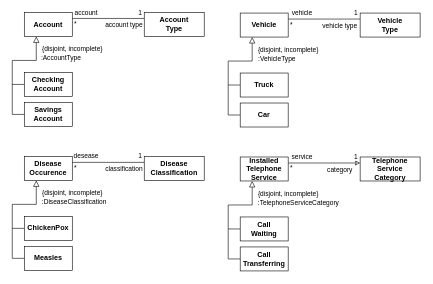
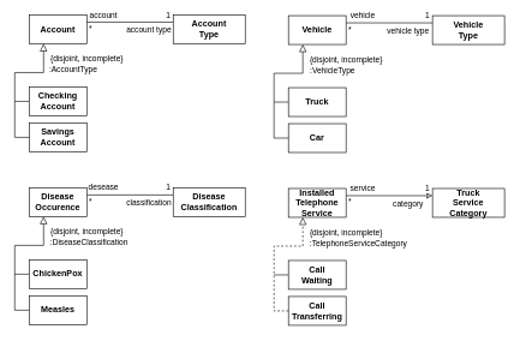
  <mxCell id="0" />
  <mxCell id="1" parent="0" />
  <mxCell id="2" style="edgeStyle=orthogonalEdgeStyle;rounded=0;orthogonalLoop=1;jettySize=auto;html=1;exitX=1;exitY=0.25;exitDx=0;exitDy=0;entryX=0;entryY=0.25;entryDx=0;entryDy=0;endArrow=none;endFill=0;" edge="1" parent="1" source="7" target="11"><mxGeometry relative="1" as="geometry" /></mxCell>
  <mxCell id="3" value="account" style="edgeLabel;html=1;align=center;verticalAlign=middle;resizable=0;points=[];" vertex="1" connectable="0" parent="2"><mxGeometry x="-0.486" y="-1" relative="1" as="geometry"><mxPoint x="-9" y="-12" as="offset" /></mxGeometry></mxCell>
  <mxCell id="4" value="1" style="edgeLabel;html=1;align=center;verticalAlign=middle;resizable=0;points=[];" vertex="1" connectable="0" parent="2"><mxGeometry x="0.414" y="1" relative="1" as="geometry"><mxPoint x="27" y="-10" as="offset" /></mxGeometry></mxCell>
  <mxCell id="5" value="account type" style="edgeLabel;html=1;align=center;verticalAlign=middle;resizable=0;points=[];" vertex="1" connectable="0" parent="2"><mxGeometry x="0.486" relative="1" as="geometry"><mxPoint x="-4" y="10" as="offset" /></mxGeometry></mxCell>
  <mxCell id="6" value="*" style="edgeLabel;html=1;align=center;verticalAlign=middle;resizable=0;points=[];" vertex="1" connectable="0" parent="2"><mxGeometry x="-0.671" y="2" relative="1" as="geometry"><mxPoint x="-16" y="10" as="offset" /></mxGeometry></mxCell>
  <mxCell id="7" value="&lt;b&gt;Account&lt;/b&gt;" style="fontStyle=0;html=1;whiteSpace=wrap;" parent="1" vertex="1"><mxGeometry x="40" y="20" width="80" height="40" as="geometry" /></mxCell>
  <mxCell id="8" value="&lt;b&gt;Savings&lt;br&gt;Account&lt;br&gt;&lt;/b&gt;" style="fontStyle=0;html=1;whiteSpace=wrap;" parent="1" vertex="1"><mxGeometry x="40" y="170" width="80" height="40" as="geometry" /></mxCell>
  <mxCell id="9" style="edgeStyle=orthogonalEdgeStyle;rounded=0;orthogonalLoop=1;jettySize=auto;html=1;exitX=0;exitY=0.5;exitDx=0;exitDy=0;endArrow=none;endFill=0;" edge="1" parent="1" source="10"><mxGeometry relative="1" as="geometry"><mxPoint x="20" y="140" as="targetPoint" /></mxGeometry></mxCell>
  <mxCell id="10" value="&lt;b&gt;Checking&lt;br&gt;Account&lt;br&gt;&lt;/b&gt;" style="fontStyle=0;html=1;whiteSpace=wrap;" parent="1" vertex="1"><mxGeometry x="40" y="120" width="80" height="40" as="geometry" /></mxCell>
  <mxCell id="11" value="&lt;b&gt;Account&lt;br&gt;Type&lt;br&gt;&lt;/b&gt;" style="fontStyle=0;html=1;whiteSpace=wrap;" vertex="1" parent="1"><mxGeometry x="240" y="20" width="100" height="40" as="geometry" /></mxCell>
  <mxCell id="12" value="{disjoint, incomplete}" style="endArrow=block;html=1;rounded=0;align=center;verticalAlign=bottom;endFill=0;labelBackgroundColor=none;endSize=8;exitX=0;exitY=0.5;exitDx=0;exitDy=0;entryX=0.25;entryY=1;entryDx=0;entryDy=0;" edge="1" parent="1" source="8" target="7"><mxGeometry x="0.684" y="-60" relative="1" as="geometry"><mxPoint x="40" y="290" as="sourcePoint" /><mxPoint x="80" y="60" as="targetPoint" /><Array as="points"><mxPoint x="20" y="190" /><mxPoint x="20" y="100" /><mxPoint x="60" y="100" /></Array><mxPoint as="offset" /></mxGeometry></mxCell>
  <mxCell id="13" value=":AccountType" style="resizable=0;html=1;align=center;verticalAlign=bottom;labelBackgroundColor=none;fontSize=11;" connectable="0" vertex="1" parent="12"><mxGeometry relative="1" as="geometry"><mxPoint x="80" y="-11" as="offset" /></mxGeometry></mxCell>
  <mxCell id="14" style="edgeStyle=orthogonalEdgeStyle;rounded=0;orthogonalLoop=1;jettySize=auto;html=1;exitX=1;exitY=0.25;exitDx=0;exitDy=0;entryX=0;entryY=0.25;entryDx=0;entryDy=0;endArrow=none;endFill=0;" edge="1" source="19" target="23" parent="1"><mxGeometry relative="1" as="geometry" /></mxCell>
  <mxCell id="15" value="desease" style="edgeLabel;html=1;align=center;verticalAlign=middle;resizable=0;points=[];" vertex="1" connectable="0" parent="14"><mxGeometry x="-0.486" y="-1" relative="1" as="geometry"><mxPoint x="-9" y="-12" as="offset" /></mxGeometry></mxCell>
  <mxCell id="16" value="1" style="edgeLabel;html=1;align=center;verticalAlign=middle;resizable=0;points=[];" vertex="1" connectable="0" parent="14"><mxGeometry x="0.414" y="1" relative="1" as="geometry"><mxPoint x="27" y="-10" as="offset" /></mxGeometry></mxCell>
  <mxCell id="17" value="classification" style="edgeLabel;html=1;align=center;verticalAlign=middle;resizable=0;points=[];" vertex="1" connectable="0" parent="14"><mxGeometry x="0.486" relative="1" as="geometry"><mxPoint x="-4" y="10" as="offset" /></mxGeometry></mxCell>
  <mxCell id="18" value="*" style="edgeLabel;html=1;align=center;verticalAlign=middle;resizable=0;points=[];" vertex="1" connectable="0" parent="14"><mxGeometry x="-0.671" y="2" relative="1" as="geometry"><mxPoint x="-16" y="10" as="offset" /></mxGeometry></mxCell>
  <mxCell id="19" value="&lt;b&gt;Disease&lt;br&gt;Occurence&lt;br&gt;&lt;/b&gt;" style="fontStyle=0;html=1;whiteSpace=wrap;" vertex="1" parent="1"><mxGeometry x="40" y="260" width="80" height="40" as="geometry" /></mxCell>
  <mxCell id="20" value="&lt;b&gt;Measles&lt;br&gt;&lt;/b&gt;" style="fontStyle=0;html=1;whiteSpace=wrap;" vertex="1" parent="1"><mxGeometry x="40" y="410" width="80" height="40" as="geometry" /></mxCell>
  <mxCell id="21" style="edgeStyle=orthogonalEdgeStyle;rounded=0;orthogonalLoop=1;jettySize=auto;html=1;exitX=0;exitY=0.5;exitDx=0;exitDy=0;endArrow=none;endFill=0;" edge="1" source="22" parent="1"><mxGeometry relative="1" as="geometry"><mxPoint x="20" y="380" as="targetPoint" /></mxGeometry></mxCell>
  <mxCell id="22" value="&lt;b&gt;ChickenPox&lt;br&gt;&lt;/b&gt;" style="fontStyle=0;html=1;whiteSpace=wrap;" vertex="1" parent="1"><mxGeometry x="40" y="360" width="80" height="40" as="geometry" /></mxCell>
  <mxCell id="23" value="&lt;b&gt;Disease&lt;br&gt;Classification&lt;br&gt;&lt;/b&gt;" style="fontStyle=0;html=1;whiteSpace=wrap;" vertex="1" parent="1"><mxGeometry x="240" y="260" width="100" height="40" as="geometry" /></mxCell>
  <mxCell id="24" value="{disjoint, incomplete}" style="endArrow=block;html=1;rounded=0;align=center;verticalAlign=bottom;endFill=0;labelBackgroundColor=none;endSize=8;exitX=0;exitY=0.5;exitDx=0;exitDy=0;entryX=0.25;entryY=1;entryDx=0;entryDy=0;" edge="1" source="20" target="19" parent="1"><mxGeometry x="0.684" y="-60" relative="1" as="geometry"><mxPoint x="40" y="530" as="sourcePoint" /><mxPoint x="80" y="300" as="targetPoint" /><Array as="points"><mxPoint x="20" y="430" /><mxPoint x="20" y="340" /><mxPoint x="60" y="340" /></Array><mxPoint as="offset" /></mxGeometry></mxCell>
  <mxCell id="25" value=":DiseaseClassification" style="resizable=0;html=1;align=center;verticalAlign=bottom;labelBackgroundColor=none;fontSize=11;" connectable="0" vertex="1" parent="24"><mxGeometry relative="1" as="geometry"><mxPoint x="102" y="-11" as="offset" /></mxGeometry></mxCell>
  <mxCell id="26" style="edgeStyle=orthogonalEdgeStyle;rounded=0;orthogonalLoop=1;jettySize=auto;html=1;exitX=1;exitY=0.25;exitDx=0;exitDy=0;entryX=0;entryY=0.25;entryDx=0;entryDy=0;endArrow=none;endFill=0;" edge="1" source="31" target="35" parent="1"><mxGeometry relative="1" as="geometry" /></mxCell>
  <mxCell id="27" value="vehicle" style="edgeLabel;html=1;align=center;verticalAlign=middle;resizable=0;points=[];" vertex="1" connectable="0" parent="26"><mxGeometry x="-0.486" y="-1" relative="1" as="geometry"><mxPoint x="-9" y="-12" as="offset" /></mxGeometry></mxCell>
  <mxCell id="28" value="1" style="edgeLabel;html=1;align=center;verticalAlign=middle;resizable=0;points=[];" vertex="1" connectable="0" parent="26"><mxGeometry x="0.414" y="1" relative="1" as="geometry"><mxPoint x="27" y="-10" as="offset" /></mxGeometry></mxCell>
  <mxCell id="29" value="vehicle type" style="edgeLabel;html=1;align=center;verticalAlign=middle;resizable=0;points=[];" vertex="1" connectable="0" parent="26"><mxGeometry x="0.486" relative="1" as="geometry"><mxPoint x="-4" y="10" as="offset" /></mxGeometry></mxCell>
  <mxCell id="30" value="*" style="edgeLabel;html=1;align=center;verticalAlign=middle;resizable=0;points=[];" vertex="1" connectable="0" parent="26"><mxGeometry x="-0.671" y="2" relative="1" as="geometry"><mxPoint x="-16" y="10" as="offset" /></mxGeometry></mxCell>
  <mxCell id="31" value="&lt;b&gt;Vehicle&lt;/b&gt;" style="fontStyle=0;html=1;whiteSpace=wrap;" vertex="1" parent="1"><mxGeometry x="400" y="21" width="80" height="40" as="geometry" /></mxCell>
  <mxCell id="32" value="&lt;b&gt;Car&lt;br&gt;&lt;/b&gt;" style="fontStyle=0;html=1;whiteSpace=wrap;" vertex="1" parent="1"><mxGeometry x="400" y="171" width="80" height="40" as="geometry" /></mxCell>
  <mxCell id="33" style="edgeStyle=orthogonalEdgeStyle;rounded=0;orthogonalLoop=1;jettySize=auto;html=1;exitX=0;exitY=0.5;exitDx=0;exitDy=0;endArrow=none;endFill=0;" edge="1" source="34" parent="1"><mxGeometry relative="1" as="geometry"><mxPoint x="380" y="141" as="targetPoint" /></mxGeometry></mxCell>
  <mxCell id="34" value="&lt;b&gt;Truck&lt;br&gt;&lt;/b&gt;" style="fontStyle=0;html=1;whiteSpace=wrap;" vertex="1" parent="1"><mxGeometry x="400" y="121" width="80" height="40" as="geometry" /></mxCell>
  <mxCell id="35" value="&lt;b&gt;Vehicle&lt;br&gt;Type&lt;br&gt;&lt;/b&gt;" style="fontStyle=0;html=1;whiteSpace=wrap;" vertex="1" parent="1"><mxGeometry x="600" y="21" width="100" height="40" as="geometry" /></mxCell>
  <mxCell id="36" value="{disjoint, incomplete}" style="endArrow=block;html=1;rounded=0;align=center;verticalAlign=bottom;endFill=0;labelBackgroundColor=none;endSize=8;exitX=0;exitY=0.5;exitDx=0;exitDy=0;entryX=0.25;entryY=1;entryDx=0;entryDy=0;" edge="1" source="32" target="31" parent="1"><mxGeometry x="0.684" y="-60" relative="1" as="geometry"><mxPoint x="400" y="291" as="sourcePoint" /><mxPoint x="440" y="61" as="targetPoint" /><Array as="points"><mxPoint x="380" y="191" /><mxPoint x="380" y="101" /><mxPoint x="420" y="101" /></Array><mxPoint as="offset" /></mxGeometry></mxCell>
  <mxCell id="37" value=":VehicleType" style="resizable=0;html=1;align=center;verticalAlign=bottom;labelBackgroundColor=none;fontSize=11;" connectable="0" vertex="1" parent="36"><mxGeometry relative="1" as="geometry"><mxPoint x="80" y="-11" as="offset" /></mxGeometry></mxCell>
  <mxCell id="38" style="edgeStyle=orthogonalEdgeStyle;rounded=0;orthogonalLoop=1;jettySize=auto;html=1;exitX=1;exitY=0.25;exitDx=0;exitDy=0;entryX=0;entryY=0.25;entryDx=0;entryDy=0;endArrow=classic;endFill=0;" edge="1" source="43" target="47" parent="1"><mxGeometry relative="1" as="geometry" /></mxCell>
  <mxCell id="39" value="service" style="edgeLabel;html=1;align=center;verticalAlign=middle;resizable=0;points=[];" vertex="1" connectable="0" parent="38"><mxGeometry x="-0.486" y="-1" relative="1" as="geometry"><mxPoint x="-9" y="-12" as="offset" /></mxGeometry></mxCell>
  <mxCell id="40" value="1" style="edgeLabel;html=1;align=center;verticalAlign=middle;resizable=0;points=[];" vertex="1" connectable="0" parent="38"><mxGeometry x="0.414" y="1" relative="1" as="geometry"><mxPoint x="27" y="-10" as="offset" /></mxGeometry></mxCell>
  <mxCell id="41" value="category" style="edgeLabel;html=1;align=center;verticalAlign=middle;resizable=0;points=[];" vertex="1" connectable="0" parent="38"><mxGeometry x="0.486" relative="1" as="geometry"><mxPoint x="-4" y="10" as="offset" /></mxGeometry></mxCell>
  <mxCell id="42" value="*" style="edgeLabel;html=1;align=center;verticalAlign=middle;resizable=0;points=[];" vertex="1" connectable="0" parent="38"><mxGeometry x="-0.671" y="2" relative="1" as="geometry"><mxPoint x="-16" y="10" as="offset" /></mxGeometry></mxCell>
  <mxCell id="43" value="&lt;b&gt;Installed&lt;br&gt;Telephone&lt;br&gt;Service&lt;br&gt;&lt;/b&gt;" style="fontStyle=0;html=1;whiteSpace=wrap;" vertex="1" parent="1"><mxGeometry x="400" y="261" width="80" height="40" as="geometry" /></mxCell>
  <mxCell id="44" value="&lt;b&gt;Call&lt;br&gt;Transferring&lt;br&gt;&lt;/b&gt;" style="fontStyle=0;html=1;whiteSpace=wrap;" vertex="1" parent="1"><mxGeometry x="400" y="411" width="80" height="40" as="geometry" /></mxCell>
  <mxCell id="45" style="edgeStyle=orthogonalEdgeStyle;rounded=0;orthogonalLoop=1;jettySize=auto;html=1;exitX=0;exitY=0.5;exitDx=0;exitDy=0;endArrow=none;endFill=0;" edge="1" source="46" parent="1"><mxGeometry relative="1" as="geometry"><mxPoint x="380" y="381" as="targetPoint" /></mxGeometry></mxCell>
  <mxCell id="46" value="&lt;b&gt;Call&lt;br&gt;Waiting&lt;br&gt;&lt;/b&gt;" style="fontStyle=0;html=1;whiteSpace=wrap;" vertex="1" parent="1"><mxGeometry x="400" y="361" width="80" height="40" as="geometry" /></mxCell>
- <mxCell id="47" value="&lt;b&gt;Telephone&lt;br&gt;Service&lt;br&gt;Category&lt;br&gt;&lt;/b&gt;" style="fontStyle=0;html=1;whiteSpace=wrap;" vertex="1" parent="1"><mxGeometry x="600" y="261" width="100" height="40" as="geometry" /></mxCell>
- <mxCell id="48" value="{disjoint, incomplete}" style="endArrow=block;html=1;rounded=0;align=center;verticalAlign=bottom;endFill=0;labelBackgroundColor=none;endSize=8;exitX=0;exitY=0.5;exitDx=0;exitDy=0;entryX=0.25;entryY=1;entryDx=0;entryDy=0;" edge="1" source="44" target="43" parent="1"><mxGeometry x="0.684" y="-60" relative="1" as="geometry"><mxPoint x="400" y="531" as="sourcePoint" /><mxPoint x="440" y="301" as="targetPoint" /><Array as="points"><mxPoint x="380" y="431" /><mxPoint x="380" y="341" /><mxPoint x="420" y="341" /></Array><mxPoint as="offset" /></mxGeometry></mxCell>
+ <mxCell id="47" value="&lt;b&gt;Truck&lt;br&gt;Service&lt;br&gt;Category&lt;br&gt;&lt;/b&gt;" style="fontStyle=0;html=1;whiteSpace=wrap;" vertex="1" parent="1"><mxGeometry x="600" y="261" width="100" height="40" as="geometry" /></mxCell>
+ <mxCell id="48" value="{disjoint, incomplete}" style="endArrow=block;html=1;rounded=0;align=center;verticalAlign=bottom;endFill=0;labelBackgroundColor=none;endSize=8;exitX=0;exitY=0.5;exitDx=0;exitDy=0;entryX=0.25;entryY=1;entryDx=0;entryDy=0;dashed=1;" edge="1" source="44" target="43" parent="1"><mxGeometry x="0.684" y="-60" relative="1" as="geometry"><mxPoint x="400" y="531" as="sourcePoint" /><mxPoint x="440" y="301" as="targetPoint" /><Array as="points"><mxPoint x="380" y="431" /><mxPoint x="380" y="341" /><mxPoint x="420" y="341" /></Array><mxPoint as="offset" /></mxGeometry></mxCell>
  <mxCell id="49" value=":TelephoneServiceCategory" style="resizable=0;html=1;align=center;verticalAlign=bottom;labelBackgroundColor=none;fontSize=11;" connectable="0" vertex="1" parent="48"><mxGeometry relative="1" as="geometry"><mxPoint x="116" y="-11" as="offset" /></mxGeometry></mxCell>
